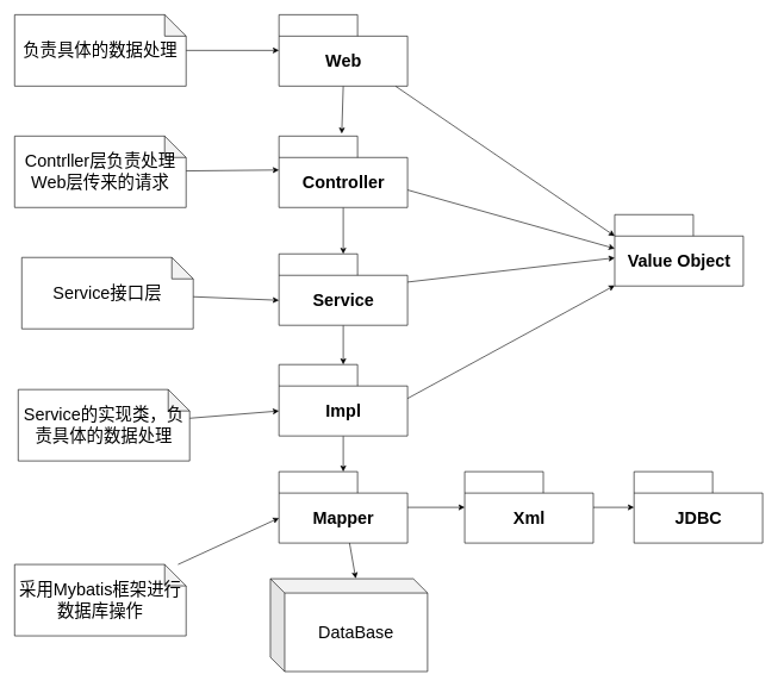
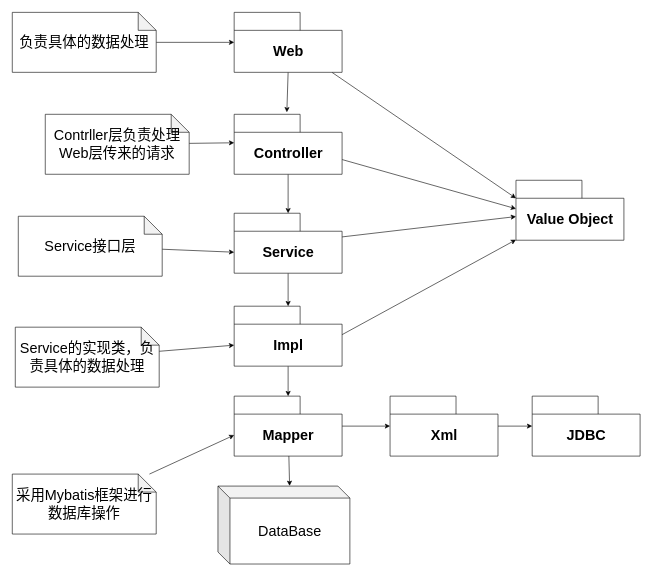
  <mxCell id="0" />
  <mxCell id="1" parent="0" />
  <mxCell id="2" style="edgeStyle=none;html=1;entryX=0;entryY=0;entryDx=0;entryDy=30;entryPerimeter=0;fontSize=24;" edge="1" parent="1" source="4" target="27"><mxGeometry relative="1" as="geometry" /></mxCell>
  <mxCell id="3" style="edgeStyle=none;html=1;exitX=0.5;exitY=1;exitDx=0;exitDy=0;exitPerimeter=0;entryX=0.488;entryY=-0.034;entryDx=0;entryDy=0;entryPerimeter=0;fontSize=24;" edge="1" parent="1" source="4" target="8"><mxGeometry relative="1" as="geometry" /></mxCell>
  <mxCell id="4" value="" style="shape=folder;fontStyle=1;tabWidth=110;tabHeight=30;tabPosition=left;html=1;boundedLbl=1;labelInHeader=1;container=1;collapsible=0;" vertex="1" parent="1"><mxGeometry x="390" y="20" width="180" height="100" as="geometry" /></mxCell>
  <mxCell id="5" value="&lt;b&gt;&lt;font style=&quot;font-size: 24px;&quot;&gt;Web&lt;/font&gt;&lt;/b&gt;" style="html=1;strokeColor=none;resizeWidth=1;resizeHeight=1;fillColor=none;part=1;connectable=0;allowArrows=0;deletable=0;" vertex="1" parent="4"><mxGeometry width="180" height="70" relative="1" as="geometry"><mxPoint y="30" as="offset" /></mxGeometry></mxCell>
  <mxCell id="6" style="edgeStyle=none;html=1;fontSize=24;entryX=0;entryY=0;entryDx=0;entryDy=47.5;entryPerimeter=0;" edge="1" parent="1" source="8" target="27"><mxGeometry relative="1" as="geometry"><mxPoint x="870" y="350" as="targetPoint" /></mxGeometry></mxCell>
  <mxCell id="7" style="edgeStyle=none;html=1;exitX=0.5;exitY=1;exitDx=0;exitDy=0;exitPerimeter=0;fontSize=24;" edge="1" parent="1" source="8" target="12"><mxGeometry relative="1" as="geometry" /></mxCell>
  <mxCell id="8" value="" style="shape=folder;fontStyle=1;tabWidth=110;tabHeight=30;tabPosition=left;html=1;boundedLbl=1;labelInHeader=1;container=1;collapsible=0;" vertex="1" parent="1"><mxGeometry x="390" y="190" width="180" height="100" as="geometry" /></mxCell>
  <mxCell id="9" value="&lt;b&gt;&lt;font style=&quot;font-size: 24px;&quot;&gt;Controller&lt;/font&gt;&lt;/b&gt;" style="html=1;strokeColor=none;resizeWidth=1;resizeHeight=1;fillColor=none;part=1;connectable=0;allowArrows=0;deletable=0;" vertex="1" parent="8"><mxGeometry width="180" height="70" relative="1" as="geometry"><mxPoint y="30" as="offset" /></mxGeometry></mxCell>
  <mxCell id="10" style="edgeStyle=none;html=1;fontSize=24;" edge="1" parent="1" source="12" target="27"><mxGeometry relative="1" as="geometry" /></mxCell>
  <mxCell id="11" style="edgeStyle=none;html=1;exitX=0.5;exitY=1;exitDx=0;exitDy=0;exitPerimeter=0;fontSize=24;" edge="1" parent="1" source="12" target="16"><mxGeometry relative="1" as="geometry" /></mxCell>
  <mxCell id="12" value="" style="shape=folder;fontStyle=1;tabWidth=110;tabHeight=30;tabPosition=left;html=1;boundedLbl=1;labelInHeader=1;container=1;collapsible=0;" vertex="1" parent="1"><mxGeometry x="390" y="355" width="180" height="100" as="geometry" /></mxCell>
  <mxCell id="13" value="&lt;b&gt;&lt;font style=&quot;font-size: 24px;&quot;&gt;Service&lt;/font&gt;&lt;/b&gt;" style="html=1;strokeColor=none;resizeWidth=1;resizeHeight=1;fillColor=none;part=1;connectable=0;allowArrows=0;deletable=0;" vertex="1" parent="12"><mxGeometry width="180" height="70" relative="1" as="geometry"><mxPoint y="30" as="offset" /></mxGeometry></mxCell>
  <mxCell id="14" style="edgeStyle=none;html=1;fontSize=24;exitX=0;exitY=0;exitDx=180;exitDy=47.5;exitPerimeter=0;" edge="1" parent="1" source="16" target="27"><mxGeometry relative="1" as="geometry" /></mxCell>
  <mxCell id="15" style="edgeStyle=none;html=1;exitX=0.5;exitY=1;exitDx=0;exitDy=0;exitPerimeter=0;fontSize=24;" edge="1" parent="1" source="16" target="20"><mxGeometry relative="1" as="geometry" /></mxCell>
  <mxCell id="16" value="" style="shape=folder;fontStyle=1;tabWidth=110;tabHeight=30;tabPosition=left;html=1;boundedLbl=1;labelInHeader=1;container=1;collapsible=0;" vertex="1" parent="1"><mxGeometry x="390" y="510" width="180" height="100" as="geometry" /></mxCell>
  <mxCell id="17" value="&lt;b&gt;&lt;font style=&quot;font-size: 24px;&quot;&gt;Impl&lt;/font&gt;&lt;/b&gt;" style="html=1;strokeColor=none;resizeWidth=1;resizeHeight=1;fillColor=none;part=1;connectable=0;allowArrows=0;deletable=0;" vertex="1" parent="16"><mxGeometry width="180" height="70" relative="1" as="geometry"><mxPoint y="30" as="offset" /></mxGeometry></mxCell>
  <mxCell id="18" style="edgeStyle=none;html=1;fontSize=24;" edge="1" parent="1" source="20" target="23"><mxGeometry relative="1" as="geometry" /></mxCell>
  <mxCell id="19" style="edgeStyle=none;html=1;entryX=0.543;entryY=-0.003;entryDx=0;entryDy=0;entryPerimeter=0;fontSize=24;" edge="1" parent="1" source="20" target="29"><mxGeometry relative="1" as="geometry" /></mxCell>
  <mxCell id="20" value="" style="shape=folder;fontStyle=1;tabWidth=110;tabHeight=30;tabPosition=left;html=1;boundedLbl=1;labelInHeader=1;container=1;collapsible=0;" vertex="1" parent="1"><mxGeometry x="390" y="660" width="180" height="100" as="geometry" /></mxCell>
  <mxCell id="21" value="&lt;b&gt;&lt;font style=&quot;font-size: 24px;&quot;&gt;Mapper&lt;br&gt;&lt;/font&gt;&lt;/b&gt;" style="html=1;strokeColor=none;resizeWidth=1;resizeHeight=1;fillColor=none;part=1;connectable=0;allowArrows=0;deletable=0;" vertex="1" parent="20"><mxGeometry width="180" height="70" relative="1" as="geometry"><mxPoint y="30" as="offset" /></mxGeometry></mxCell>
  <mxCell id="22" style="edgeStyle=none;html=1;fontSize=24;" edge="1" parent="1" source="23" target="25"><mxGeometry relative="1" as="geometry" /></mxCell>
  <mxCell id="23" value="" style="shape=folder;fontStyle=1;tabWidth=110;tabHeight=30;tabPosition=left;html=1;boundedLbl=1;labelInHeader=1;container=1;collapsible=0;" vertex="1" parent="1"><mxGeometry x="650" y="660" width="180" height="100" as="geometry" /></mxCell>
  <mxCell id="24" value="&lt;b&gt;&lt;font style=&quot;font-size: 24px;&quot;&gt;Xml&lt;br&gt;&lt;/font&gt;&lt;/b&gt;" style="html=1;strokeColor=none;resizeWidth=1;resizeHeight=1;fillColor=none;part=1;connectable=0;allowArrows=0;deletable=0;" vertex="1" parent="23"><mxGeometry width="180" height="70" relative="1" as="geometry"><mxPoint y="30" as="offset" /></mxGeometry></mxCell>
  <mxCell id="25" value="" style="shape=folder;fontStyle=1;tabWidth=110;tabHeight=30;tabPosition=left;html=1;boundedLbl=1;labelInHeader=1;container=1;collapsible=0;" vertex="1" parent="1"><mxGeometry x="887" y="660" width="180" height="100" as="geometry" /></mxCell>
  <mxCell id="26" value="&lt;b&gt;&lt;font style=&quot;font-size: 24px;&quot;&gt;JDBC&lt;br&gt;&lt;/font&gt;&lt;/b&gt;" style="html=1;strokeColor=none;resizeWidth=1;resizeHeight=1;fillColor=none;part=1;connectable=0;allowArrows=0;deletable=0;" vertex="1" parent="25"><mxGeometry width="180" height="70" relative="1" as="geometry"><mxPoint y="30" as="offset" /></mxGeometry></mxCell>
  <mxCell id="27" value="" style="shape=folder;fontStyle=1;tabWidth=110;tabHeight=30;tabPosition=left;html=1;boundedLbl=1;labelInHeader=1;container=1;collapsible=0;" vertex="1" parent="1"><mxGeometry x="860" y="300" width="180" height="100" as="geometry" /></mxCell>
  <mxCell id="28" value="&lt;b&gt;&lt;font style=&quot;font-size: 24px;&quot;&gt;Value Object&lt;/font&gt;&lt;/b&gt;" style="html=1;strokeColor=none;resizeWidth=1;resizeHeight=1;fillColor=none;part=1;connectable=0;allowArrows=0;deletable=0;" vertex="1" parent="27"><mxGeometry width="180" height="70" relative="1" as="geometry"><mxPoint y="30" as="offset" /></mxGeometry></mxCell>
- <mxCell id="29" value="DataBase" style="shape=cube;whiteSpace=wrap;html=1;boundedLbl=1;backgroundOutline=1;darkOpacity=0.05;darkOpacity2=0.1;fontSize=24;" vertex="1" parent="1"><mxGeometry x="378" y="810" width="220" height="130" as="geometry" /></mxCell>
+ <mxCell id="29" value="DataBase" style="shape=cube;whiteSpace=wrap;html=1;boundedLbl=1;backgroundOutline=1;darkOpacity=0.05;darkOpacity2=0.1;fontSize=24;" vertex="1" parent="1"><mxGeometry x="363" y="810" width="220" height="130" as="geometry" /></mxCell>
  <mxCell id="30" style="edgeStyle=none;html=1;fontSize=24;" edge="1" parent="1" source="31" target="4"><mxGeometry relative="1" as="geometry" /></mxCell>
  <mxCell id="31" value="负责具体的数据处理" style="shape=note;whiteSpace=wrap;html=1;backgroundOutline=1;darkOpacity=0.05;fontSize=24;" vertex="1" parent="1"><mxGeometry x="20" y="20" width="240" height="100" as="geometry" /></mxCell>
  <mxCell id="32" style="edgeStyle=none;html=1;entryX=0;entryY=0;entryDx=0;entryDy=47.5;entryPerimeter=0;fontSize=24;" edge="1" parent="1" source="33" target="8"><mxGeometry relative="1" as="geometry" /></mxCell>
- <mxCell id="33" value="Contrller层负责处理Web层传来的请求" style="shape=note;whiteSpace=wrap;html=1;backgroundOutline=1;darkOpacity=0.05;fontSize=24;" vertex="1" parent="1"><mxGeometry x="20" y="190" width="240" height="100" as="geometry" /></mxCell>
+ <mxCell id="33" value="Contrller层负责处理Web层传来的请求" style="shape=note;whiteSpace=wrap;html=1;backgroundOutline=1;darkOpacity=0.05;fontSize=24;" vertex="1" parent="1"><mxGeometry x="75" y="190" width="240" height="100" as="geometry" /></mxCell>
  <mxCell id="34" style="edgeStyle=none;html=1;entryX=0;entryY=0;entryDx=0;entryDy=65;entryPerimeter=0;fontSize=24;" edge="1" parent="1" source="35" target="12"><mxGeometry relative="1" as="geometry" /></mxCell>
  <mxCell id="35" value="Service接口层" style="shape=note;whiteSpace=wrap;html=1;backgroundOutline=1;darkOpacity=0.05;fontSize=24;" vertex="1" parent="1"><mxGeometry x="30" y="360" width="240" height="100" as="geometry" /></mxCell>
  <mxCell id="36" style="edgeStyle=none;html=1;entryX=0;entryY=0;entryDx=0;entryDy=65;entryPerimeter=0;fontSize=24;" edge="1" parent="1" source="37" target="16"><mxGeometry relative="1" as="geometry" /></mxCell>
  <mxCell id="37" value="Service的实现类，负责具体的数据处理" style="shape=note;whiteSpace=wrap;html=1;backgroundOutline=1;darkOpacity=0.05;fontSize=24;" vertex="1" parent="1"><mxGeometry x="25" y="545" width="240" height="100" as="geometry" /></mxCell>
  <mxCell id="38" style="edgeStyle=none;html=1;entryX=0;entryY=0;entryDx=0;entryDy=65;entryPerimeter=0;fontSize=24;" edge="1" parent="1" source="39" target="20"><mxGeometry relative="1" as="geometry" /></mxCell>
  <mxCell id="39" value="采用Mybatis框架进行数据库操作" style="shape=note;whiteSpace=wrap;html=1;backgroundOutline=1;darkOpacity=0.05;fontSize=24;" vertex="1" parent="1"><mxGeometry x="20" y="790" width="240" height="100" as="geometry" /></mxCell>
